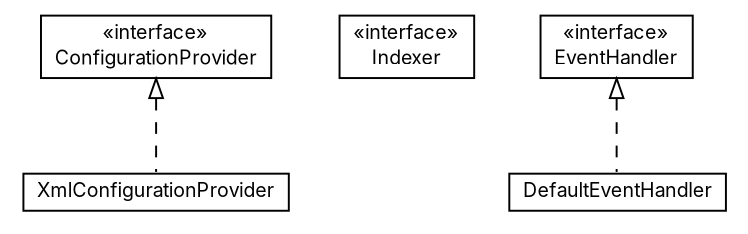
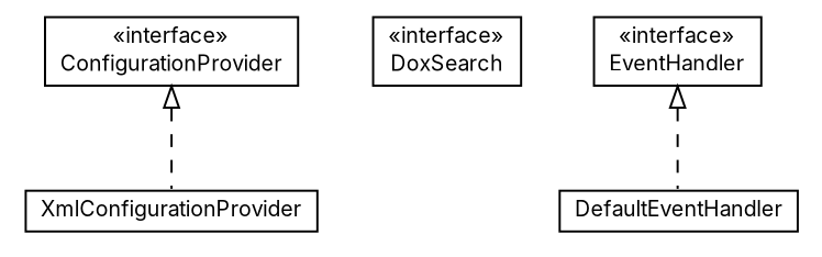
  digraph {
    fontname=Inter
    nodesep=0.25
    ranksep=0.5
    node [fontcolor=black fontname=Inter fontsize=10.0 shape=plaintext]
    edge [arrowtail=empty dir=back fontname=Inter fontsize=10 headport=p labelfontname=Helvetica labelfontsize=10 style=dashed tailport=p]
    n1 [label=<<table title="net.trajano.doxdb.ext.XmlConfigurationProvider" border="0" cellborder="1" cellspacing="0" cellpadding="2" port="p" href="./XmlConfigurationProvider.html"> 		<tr><td><table border="0" cellspacing="0" cellpadding="1"> <tr><td align="center" balign="center"> XmlConfigurationProvider </td></tr> 		</table></td></tr> 		</table>>]
-   n3 [label=<<table title="net.trajano.doxdb.ext.Indexer" border="0" cellborder="1" cellspacing="0" cellpadding="2" port="p" href="./Indexer.html"> 		<tr><td><table border="0" cellspacing="0" cellpadding="1"> <tr><td align="center" balign="center"> &#171;interface&#187; </td></tr> <tr><td align="center" balign="center"> Indexer </td></tr> 		</table></td></tr> 		</table>>]
+   n2 [label=<<table title="net.trajano.doxdb.ext.DoxSearch" border="0" cellborder="1" cellspacing="0" cellpadding="2" port="p" href="./DoxSearch.html"> 		<tr><td><table border="0" cellspacing="0" cellpadding="1"> <tr><td align="center" balign="center"> &#171;interface&#187; </td></tr> <tr><td align="center" balign="center"> DoxSearch </td></tr> 		</table></td></tr> 		</table>>]
    n4 [label=<<table title="net.trajano.doxdb.ext.DefaultEventHandler" border="0" cellborder="1" cellspacing="0" cellpadding="2" port="p" href="./DefaultEventHandler.html"> 		<tr><td><table border="0" cellspacing="0" cellpadding="1"> <tr><td align="center" balign="center"> DefaultEventHandler </td></tr> 		</table></td></tr> 		</table>>]
    n5 [label=<<table title="net.trajano.doxdb.ext.EventHandler" border="0" cellborder="1" cellspacing="0" cellpadding="2" port="p" href="./EventHandler.html"> 		<tr><td><table border="0" cellspacing="0" cellpadding="1"> <tr><td align="center" balign="center"> &#171;interface&#187; </td></tr> <tr><td align="center" balign="center"> EventHandler </td></tr> 		</table></td></tr> 		</table>>]
    n6 [label=<<table title="net.trajano.doxdb.ext.ConfigurationProvider" border="0" cellborder="1" cellspacing="0" cellpadding="2" port="p" href="./ConfigurationProvider.html"> 		<tr><td><table border="0" cellspacing="0" cellpadding="1"> <tr><td align="center" balign="center"> &#171;interface&#187; </td></tr> <tr><td align="center" balign="center"> ConfigurationProvider </td></tr> 		</table></td></tr> 		</table>>]
    n5 -> n4
    n6 -> n1
  }
